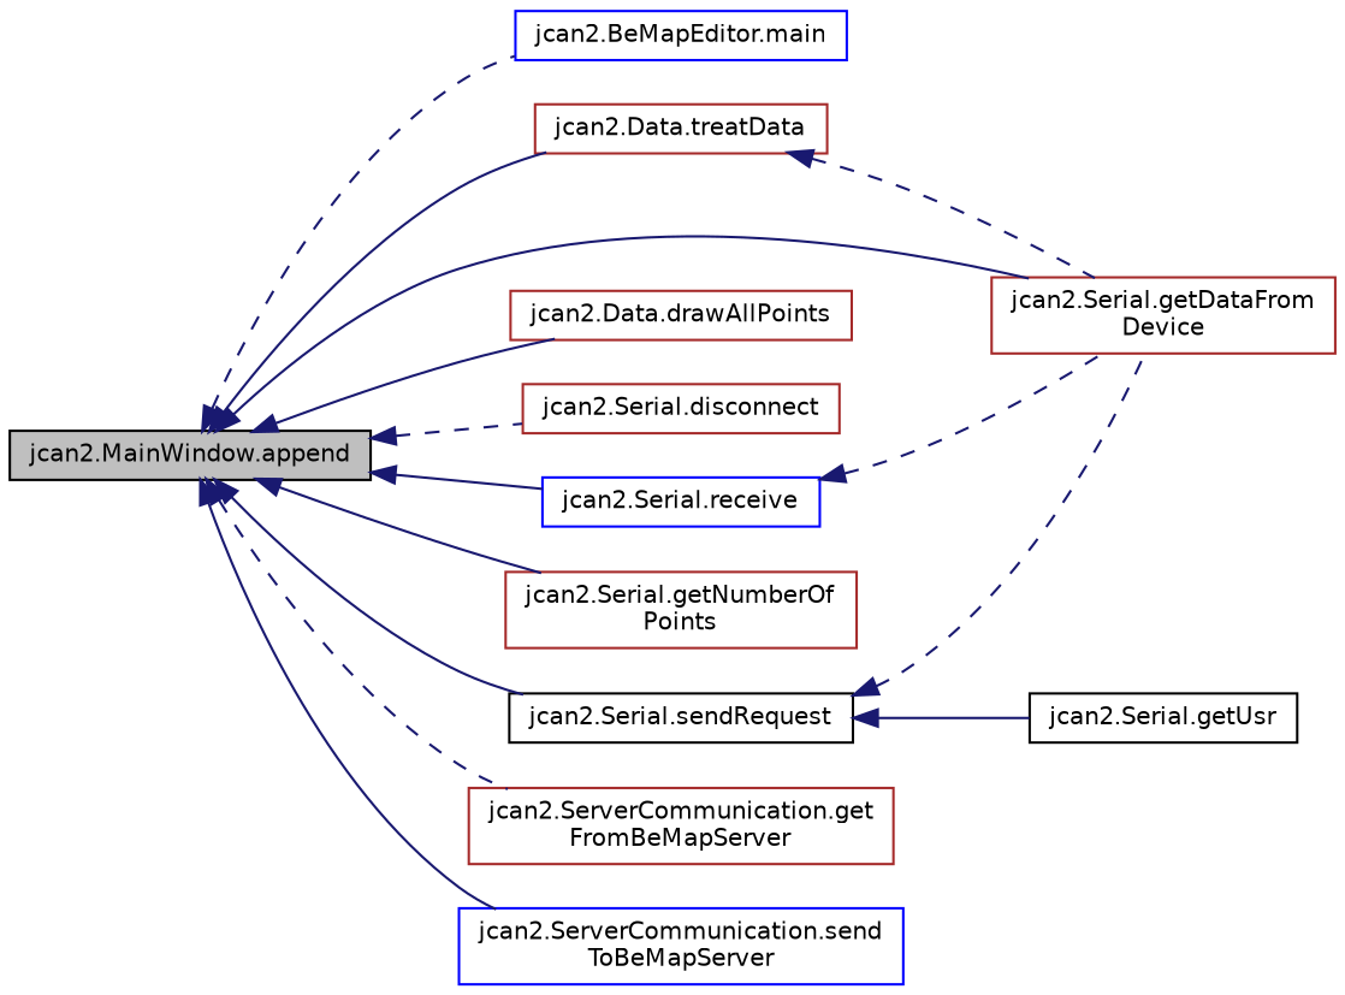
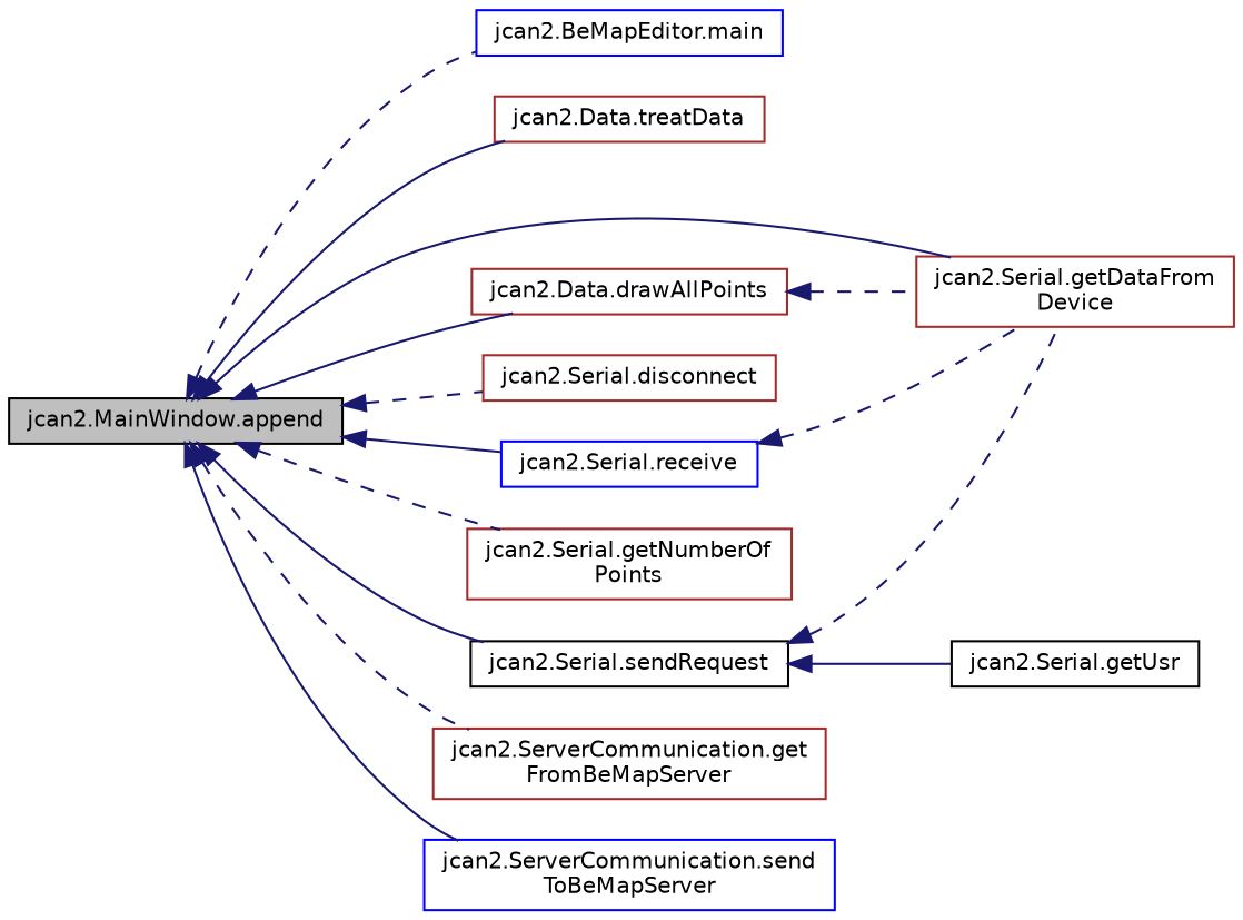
  digraph {
    rankdir=LR
    node [color=brown fillcolor=white fontname=Helvetica fontsize=10 shape=record style=filled]
    edge [color=midnightblue dir=back fontname=Helvetica fontsize=10 labelfontname=Helvetica labelfontsize=10 style=solid]
    n1 [color=black fillcolor=grey75 fontcolor=black height=0.2 label="jcan2.MainWindow.append" width=0.4]
    n2 [color=blue height=0.2 label="jcan2.BeMapEditor.main" width=0.4]
    n3 [height=0.2 label="jcan2.Data.treatData" width=0.4]
    n4 [height=0.2 label="jcan2.Serial.getDataFrom\lDevice" width=0.4]
    n5 [height=0.2 label="jcan2.Data.drawAllPoints" width=0.4]
    n6 [height=0.2 label="jcan2.Serial.disconnect" width=0.4]
    n7 [color=blue height=0.2 label="jcan2.Serial.receive" width=0.4]
    n8 [height=0.2 label="jcan2.Serial.getNumberOf\lPoints" width=0.4]
    n9 [color=black height=0.2 label="jcan2.Serial.sendRequest" width=0.4]
    n10 [height=0.2 label="jcan2.ServerCommunication.get\lFromBeMapServer" width=0.4]
    n11 [color=blue height=0.2 label="jcan2.ServerCommunication.send\lToBeMapServer" width=0.4]
    n12 [color=black height=0.2 label="jcan2.Serial.getUsr" width=0.4]
    n1 -> n2 [style=dashed]
    n1 -> n3
    n1 -> n4
    n1 -> n5
    n1 -> n6 [style=dashed]
    n1 -> n7
-   n1 -> n8
+   n1 -> n8 [style=dashed]
    n1 -> n9
    n1 -> n10 [style=dashed]
    n1 -> n11
-   n3 -> n4 [style=dashed]
+   n5 -> n4 [style=dashed]
    n7 -> n4 [style=dashed]
    n9 -> n4 [style=dashed]
    n9 -> n12
  }
